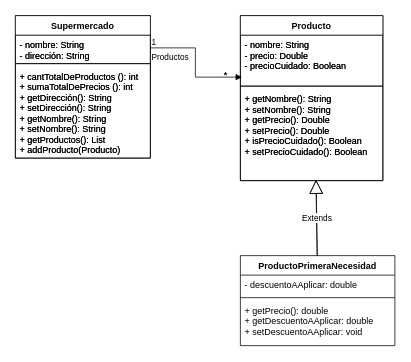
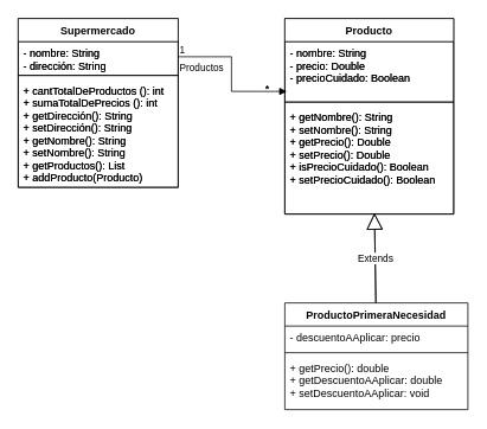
  <mxCell id="0" />
  <mxCell id="1" parent="0" />
  <mxCell id="2" value="Producto" style="swimlane;fontStyle=1;align=center;verticalAlign=top;childLayout=stackLayout;horizontal=1;startSize=26;horizontalStack=0;resizeParent=1;resizeParentMax=0;resizeLast=0;collapsible=1;marginBottom=0;" parent="1" vertex="1"><mxGeometry x="320" y="20" width="190" height="220" as="geometry" /></mxCell>
  <mxCell id="3" value="- nombre: String&#10;- precio: Double&#10;- precioCuidado: Boolean" style="text;strokeColor=none;fillColor=none;align=left;verticalAlign=top;spacingLeft=4;spacingRight=4;overflow=hidden;rotatable=0;points=[[0,0.5],[1,0.5]];portConstraint=eastwest;" parent="2" vertex="1"><mxGeometry y="26" width="190" height="64" as="geometry" /></mxCell>
  <mxCell id="4" value="" style="line;strokeWidth=1;fillColor=none;align=left;verticalAlign=middle;spacingTop=-1;spacingLeft=3;spacingRight=3;rotatable=0;labelPosition=right;points=[];portConstraint=eastwest;" parent="2" vertex="1"><mxGeometry y="90" width="190" height="8" as="geometry" /></mxCell>
  <mxCell id="5" value="+ getNombre(): String&#10;+ setNombre(): String&#10;+ getPrecio(): Double&#10;+ setPrecio(): Double&#10;+ isPrecioCuidado(): Boolean &#10;+ setPrecioCuidado(): Boolean" style="text;strokeColor=none;fillColor=none;align=left;verticalAlign=top;spacingLeft=4;spacingRight=4;overflow=hidden;rotatable=0;points=[[0,0.5],[1,0.5]];portConstraint=eastwest;" parent="2" vertex="1"><mxGeometry y="98" width="190" height="122" as="geometry" /></mxCell>
  <mxCell id="6" value="Supermercado" style="swimlane;fontStyle=1;align=center;verticalAlign=top;childLayout=stackLayout;horizontal=1;startSize=26;horizontalStack=0;resizeParent=1;resizeParentMax=0;resizeLast=0;collapsible=1;marginBottom=0;" parent="1" vertex="1"><mxGeometry x="20" y="20" width="180" height="190" as="geometry" /></mxCell>
  <mxCell id="7" value="- nombre: String&#10;- dirección: String&#10;" style="text;strokeColor=none;fillColor=none;align=left;verticalAlign=top;spacingLeft=4;spacingRight=4;overflow=hidden;rotatable=0;points=[[0,0.5],[1,0.5]];portConstraint=eastwest;" parent="6" vertex="1"><mxGeometry y="26" width="180" height="34" as="geometry" /></mxCell>
  <mxCell id="8" value="" style="line;strokeWidth=1;fillColor=none;align=left;verticalAlign=middle;spacingTop=-1;spacingLeft=3;spacingRight=3;rotatable=0;labelPosition=right;points=[];portConstraint=eastwest;" parent="6" vertex="1"><mxGeometry y="60" width="180" height="8" as="geometry" /></mxCell>
  <mxCell id="9" value="+ cantTotalDeProductos (): int&#10;+ sumaTotalDePrecios (): int&#10;+ getDirección(): String&#10;+ setDirección(): String&#10;+ getNombre(): String&#10;+ setNombre(): String&#10;+ getProductos(): List&#10;+ addProducto(Producto) " style="text;strokeColor=none;fillColor=none;align=left;verticalAlign=top;spacingLeft=4;spacingRight=4;overflow=hidden;rotatable=0;points=[[0,0.5],[1,0.5]];portConstraint=eastwest;" parent="6" vertex="1"><mxGeometry y="68" width="180" height="122" as="geometry" /></mxCell>
  <mxCell id="10" value="Productos" style="endArrow=block;endFill=1;html=1;edgeStyle=orthogonalEdgeStyle;align=left;verticalAlign=top;rounded=0;exitX=1;exitY=0.5;exitDx=0;exitDy=0;entryX=0.012;entryY=0.875;entryDx=0;entryDy=0;entryPerimeter=0;" parent="1" source="7" target="3" edge="1"><mxGeometry x="-1" relative="1" as="geometry"><mxPoint x="190" y="109.5" as="sourcePoint" /><mxPoint x="260" y="90" as="targetPoint" /></mxGeometry></mxCell>
  <mxCell id="11" value="1" style="edgeLabel;resizable=0;html=1;align=left;verticalAlign=bottom;" parent="10" connectable="0" vertex="1"><mxGeometry x="-1" relative="1" as="geometry" /></mxCell>
  <mxCell id="12" value="*" style="text;html=1;align=center;verticalAlign=middle;resizable=0;points=[];autosize=1;strokeColor=none;fillColor=none;" parent="1" vertex="1"><mxGeometry x="290" y="90" width="20" height="20" as="geometry" /></mxCell>
  <mxCell id="13" value="ProductoPrimeraNecesidad" style="swimlane;fontStyle=1;align=center;verticalAlign=top;childLayout=stackLayout;horizontal=1;startSize=26;horizontalStack=0;resizeParent=1;resizeParentMax=0;resizeLast=0;collapsible=1;marginBottom=0;" parent="1" vertex="1"><mxGeometry x="320" y="340" width="206" height="120" as="geometry" /></mxCell>
- <mxCell id="14" value="- descuentoAAplicar: double" style="text;strokeColor=none;fillColor=none;align=left;verticalAlign=top;spacingLeft=4;spacingRight=4;overflow=hidden;rotatable=0;points=[[0,0.5],[1,0.5]];portConstraint=eastwest;" parent="13" vertex="1"><mxGeometry y="26" width="206" height="26" as="geometry" /></mxCell>
+ <mxCell id="14" value="- descuentoAAplicar: precio" style="text;strokeColor=none;fillColor=none;align=left;verticalAlign=top;spacingLeft=4;spacingRight=4;overflow=hidden;rotatable=0;points=[[0,0.5],[1,0.5]];portConstraint=eastwest;" parent="13" vertex="1"><mxGeometry y="26" width="206" height="26" as="geometry" /></mxCell>
  <mxCell id="15" value="" style="line;strokeWidth=1;fillColor=none;align=left;verticalAlign=middle;spacingTop=-1;spacingLeft=3;spacingRight=3;rotatable=0;labelPosition=right;points=[];portConstraint=eastwest;" parent="13" vertex="1"><mxGeometry y="52" width="206" height="8" as="geometry" /></mxCell>
  <mxCell id="16" value="+ getPrecio(): double&#10;+ getDescuentoAAplicar: double&#10;+ setDescuentoAAplicar: void" style="text;strokeColor=none;fillColor=none;align=left;verticalAlign=top;spacingLeft=4;spacingRight=4;overflow=hidden;rotatable=0;points=[[0,0.5],[1,0.5]];portConstraint=eastwest;" vertex="1" parent="13"><mxGeometry y="60" width="206" height="60" as="geometry" /></mxCell>
  <mxCell id="17" value="Extends" style="endArrow=block;endSize=16;endFill=0;html=1;rounded=0;entryX=0.531;entryY=0.992;entryDx=0;entryDy=0;entryPerimeter=0;" parent="1" source="13" target="5" edge="1"><mxGeometry width="160" relative="1" as="geometry"><mxPoint x="160" y="260" as="sourcePoint" /><mxPoint x="263" y="240" as="targetPoint" /></mxGeometry></mxCell>
  <mxCell id="18" value="Producto" style="swimlane;fontStyle=1;align=center;verticalAlign=top;childLayout=stackLayout;horizontal=1;startSize=26;horizontalStack=0;resizeParent=1;resizeParentMax=0;resizeLast=0;collapsible=1;marginBottom=0;" parent="1" vertex="1"><mxGeometry x="320" y="20" width="190" height="220" as="geometry" /></mxCell>
  <mxCell id="19" value="- nombre: String&#10;- precio: Double&#10;- precioCuidado: Boolean" style="text;strokeColor=none;fillColor=none;align=left;verticalAlign=top;spacingLeft=4;spacingRight=4;overflow=hidden;rotatable=0;points=[[0,0.5],[1,0.5]];portConstraint=eastwest;" parent="18" vertex="1"><mxGeometry y="26" width="190" height="64" as="geometry" /></mxCell>
  <mxCell id="20" value="" style="line;strokeWidth=1;fillColor=none;align=left;verticalAlign=middle;spacingTop=-1;spacingLeft=3;spacingRight=3;rotatable=0;labelPosition=right;points=[];portConstraint=eastwest;" parent="18" vertex="1"><mxGeometry y="90" width="190" height="8" as="geometry" /></mxCell>
  <mxCell id="21" value="+ getNombre(): String&#10;+ setNombre(): String&#10;+ getPrecio(): Double&#10;+ setPrecio(): Double&#10;+ isPrecioCuidado(): Boolean &#10;+ setPrecioCuidado(): Boolean" style="text;strokeColor=none;fillColor=none;align=left;verticalAlign=top;spacingLeft=4;spacingRight=4;overflow=hidden;rotatable=0;points=[[0,0.5],[1,0.5]];portConstraint=eastwest;" parent="18" vertex="1"><mxGeometry y="98" width="190" height="122" as="geometry" /></mxCell>
  <mxCell id="22" value="Supermercado" style="swimlane;fontStyle=1;align=center;verticalAlign=top;childLayout=stackLayout;horizontal=1;startSize=26;horizontalStack=0;resizeParent=1;resizeParentMax=0;resizeLast=0;collapsible=1;marginBottom=0;" parent="1" vertex="1"><mxGeometry x="20" y="20" width="180" height="190" as="geometry" /></mxCell>
  <mxCell id="23" value="- nombre: String&#10;- dirección: String&#10;" style="text;strokeColor=none;fillColor=none;align=left;verticalAlign=top;spacingLeft=4;spacingRight=4;overflow=hidden;rotatable=0;points=[[0,0.5],[1,0.5]];portConstraint=eastwest;" parent="22" vertex="1"><mxGeometry y="26" width="180" height="34" as="geometry" /></mxCell>
  <mxCell id="24" value="" style="line;strokeWidth=1;fillColor=none;align=left;verticalAlign=middle;spacingTop=-1;spacingLeft=3;spacingRight=3;rotatable=0;labelPosition=right;points=[];portConstraint=eastwest;" parent="22" vertex="1"><mxGeometry y="60" width="180" height="8" as="geometry" /></mxCell>
  <mxCell id="25" value="+ cantTotalDeProductos (): int&#10;+ sumaTotalDePrecios (): int&#10;+ getDirección(): String&#10;+ setDirección(): String&#10;+ getNombre(): String&#10;+ setNombre(): String&#10;+ getProductos(): List&#10;+ addProducto(Producto) " style="text;strokeColor=none;fillColor=none;align=left;verticalAlign=top;spacingLeft=4;spacingRight=4;overflow=hidden;rotatable=0;points=[[0,0.5],[1,0.5]];portConstraint=eastwest;" parent="22" vertex="1"><mxGeometry y="68" width="180" height="122" as="geometry" /></mxCell>
  <mxCell id="26" value="*" style="text;html=1;align=center;verticalAlign=middle;resizable=0;points=[];autosize=1;strokeColor=none;fillColor=none;" parent="1" vertex="1"><mxGeometry x="290" y="90" width="20" height="20" as="geometry" /></mxCell>
  <mxCell id="27" value="Extends" style="endArrow=block;endSize=16;endFill=0;html=1;rounded=0;entryX=0.531;entryY=0.992;entryDx=0;entryDy=0;entryPerimeter=0;" parent="1" target="21" edge="1"><mxGeometry width="160" relative="1" as="geometry"><mxPoint x="422.696" y="340" as="sourcePoint" /><mxPoint x="263" y="240" as="targetPoint" /></mxGeometry></mxCell>
